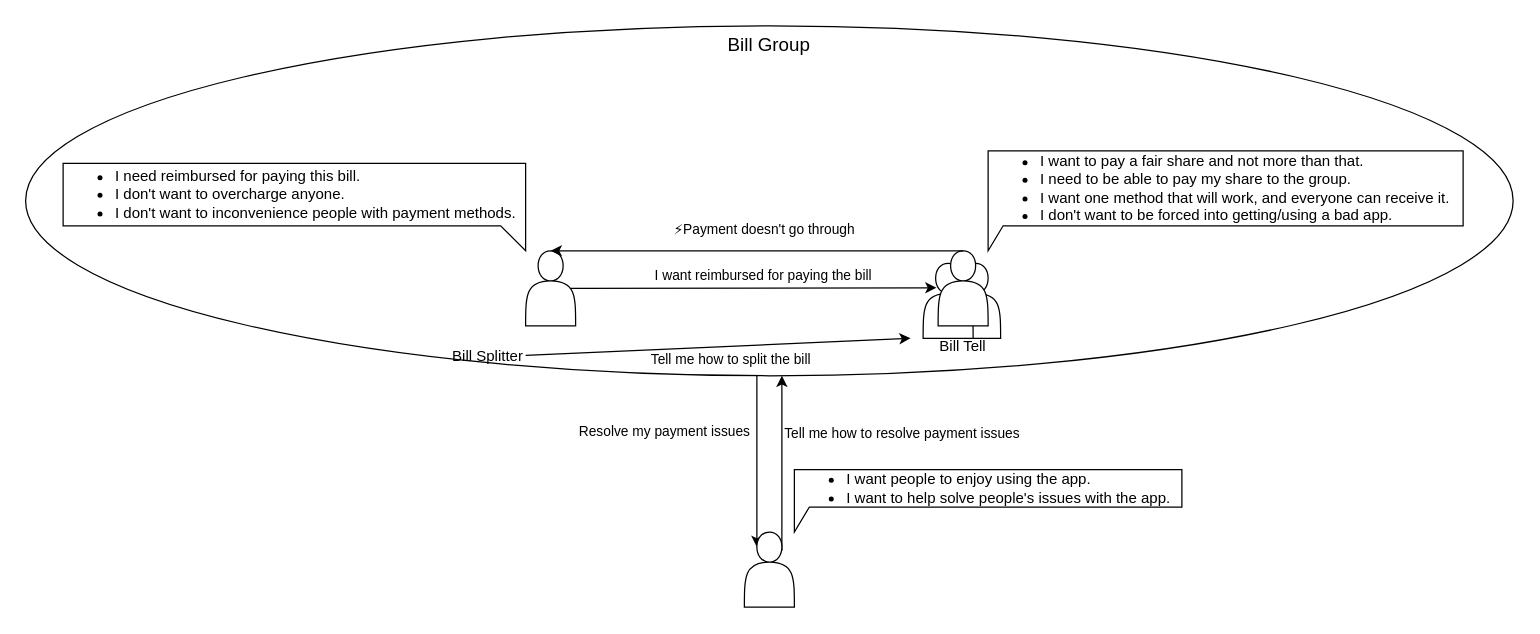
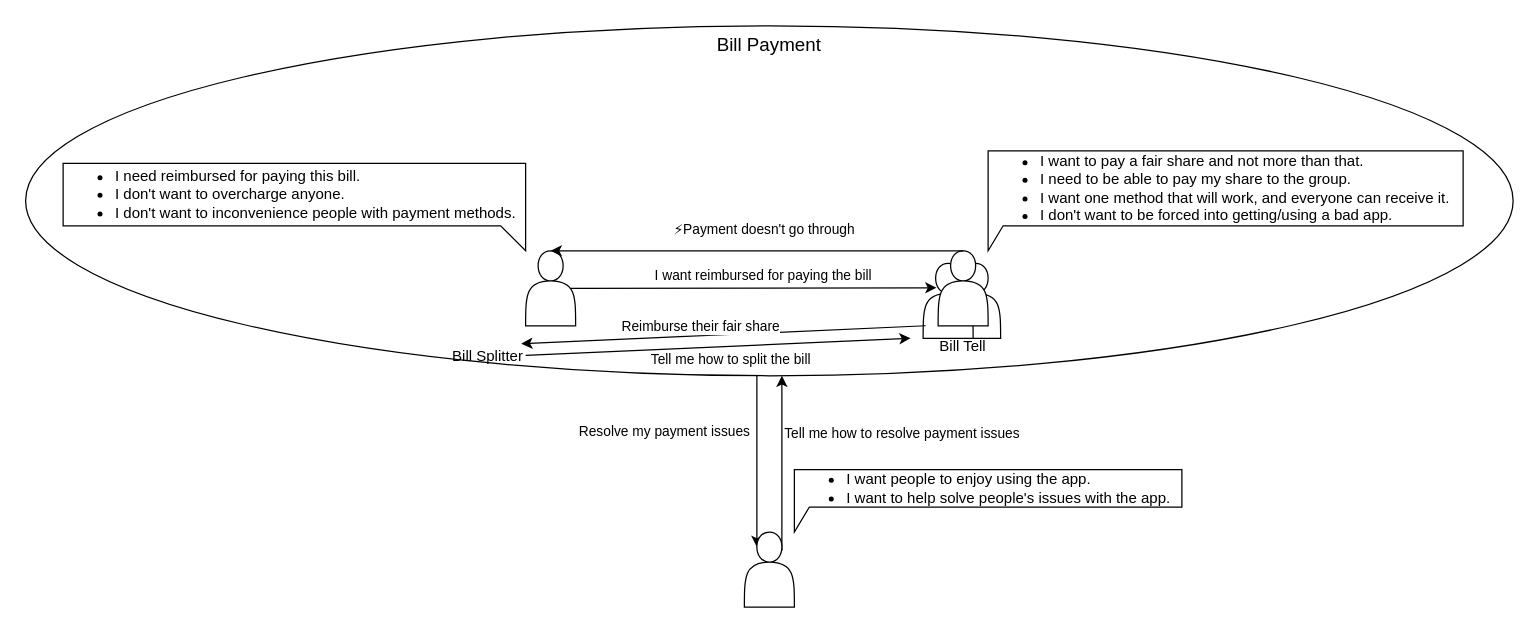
  <mxCell id="0" />
  <mxCell id="1" parent="0" />
  <mxCell id="2" value="" style="shape=actor;whiteSpace=wrap;html=1;" vertex="1" parent="1"><mxGeometry x="760" y="210" width="40" height="60" as="geometry" /></mxCell>
  <mxCell id="3" value="" style="shape=actor;whiteSpace=wrap;html=1;" vertex="1" parent="1"><mxGeometry x="738" y="210" width="40" height="60" as="geometry" /></mxCell>
  <mxCell id="4" style="edgeStyle=orthogonalEdgeStyle;orthogonalLoop=1;jettySize=auto;html=1;entryX=0.25;entryY=0.2;entryDx=0;entryDy=0;entryPerimeter=0;rounded=0;" edge="1" parent="1" source="6" target="22"><mxGeometry relative="1" as="geometry"><Array as="points"><mxPoint x="605" y="340" /><mxPoint x="605" y="340" /></Array></mxGeometry></mxCell>
  <mxCell id="5" value="Resolve my payment issues" style="edgeLabel;html=1;align=center;verticalAlign=middle;resizable=0;points=[];" connectable="0" vertex="1" parent="4"><mxGeometry x="0.238" y="-2" relative="1" as="geometry"><mxPoint x="-73" y="-40" as="offset" /></mxGeometry></mxCell>
- <mxCell id="6" value="Bill Group" style="ellipse;whiteSpace=wrap;html=1;fillColor=none;verticalAlign=top;fontSize=15;" vertex="1" parent="1"><mxGeometry x="20" y="20" width="1190" height="280" as="geometry" /></mxCell>
+ <mxCell id="6" value="Bill Payment" style="ellipse;whiteSpace=wrap;html=1;fillColor=none;verticalAlign=top;fontSize=15;" vertex="1" parent="1"><mxGeometry x="20" y="20" width="1190" height="280" as="geometry" /></mxCell>
  <mxCell id="7" value="" style="shape=actor;whiteSpace=wrap;html=1;" vertex="1" parent="1"><mxGeometry x="420" y="200" width="40" height="60" as="geometry" /></mxCell>
  <mxCell id="8" value="Bill Splitter" style="text;html=1;strokeColor=none;fillColor=none;align=center;verticalAlign=middle;whiteSpace=wrap;rounded=0;" vertex="1" parent="1"><mxGeometry x="360" y="275" width="60" height="20" as="geometry" /></mxCell>
  <mxCell id="9" value="" style="shape=actor;whiteSpace=wrap;html=1;" vertex="1" parent="1"><mxGeometry x="750" y="200" width="40" height="60" as="geometry" /></mxCell>
  <mxCell id="10" value="Bill Tell" style="text;html=1;strokeColor=none;fillColor=none;align=center;verticalAlign=middle;whiteSpace=wrap;rounded=0;" vertex="1" parent="1"><mxGeometry x="740" y="260" width="60" height="33" as="geometry" /></mxCell>
  <mxCell id="11" value="&lt;ul&gt;&lt;li style=&quot;text-align: left;&quot;&gt;I want to pay a fair share and not more than that.&lt;/li&gt;&lt;li style=&quot;text-align: left;&quot;&gt;I need to be able to pay my share to the group.&lt;/li&gt;&lt;li style=&quot;text-align: left;&quot;&gt;I want one method that will work, and everyone can receive it.&lt;/li&gt;&lt;li style=&quot;text-align: left;&quot;&gt;I don't want to be forced into getting/using a bad app.&lt;br&gt;&lt;/li&gt;&lt;/ul&gt;" style="shape=callout;whiteSpace=wrap;html=1;perimeter=calloutPerimeter;align=left;position2=0;size=20;position=0;base=12;" vertex="1" parent="1"><mxGeometry x="790" y="120" width="380" height="80" as="geometry" /></mxCell>
  <mxCell id="12" value="&lt;ul&gt;&lt;li&gt;I need reimbursed for paying this bill.&lt;/li&gt;&lt;li&gt;I don't want to overcharge anyone.&lt;/li&gt;&lt;li&gt;I don't want to inconvenience people with payment methods.&lt;/li&gt;&lt;/ul&gt;" style="shape=callout;whiteSpace=wrap;html=1;perimeter=calloutPerimeter;flipV=0;flipH=1;align=left;position2=0;size=20;position=0;" vertex="1" parent="1"><mxGeometry x="50" y="130" width="370" height="70" as="geometry" /></mxCell>
  <mxCell id="13" value="" style="endArrow=classic;html=1;rounded=0;entryX=0.5;entryY=0;entryDx=0;entryDy=0;exitX=0.5;exitY=0;exitDx=0;exitDy=0;" edge="1" parent="1" source="9" target="7"><mxGeometry width="50" height="50" relative="1" as="geometry"><mxPoint x="550" y="420" as="sourcePoint" /><mxPoint x="600" y="370" as="targetPoint" /><Array as="points" /></mxGeometry></mxCell>
  <mxCell id="14" value="&#09;⚡Payment doesn't go through" style="edgeLabel;html=1;align=center;verticalAlign=middle;resizable=0;points=[];" connectable="0" vertex="1" parent="13"><mxGeometry x="0.131" y="3" relative="1" as="geometry"><mxPoint x="27" y="-21" as="offset" /></mxGeometry></mxCell>
  <mxCell id="15" value="I want reimbursed for paying the bill" style="endArrow=none;html=1;rounded=0;entryX=0.9;entryY=0.5;entryDx=0;entryDy=0;entryPerimeter=0;exitX=-0.033;exitY=0.494;exitDx=0;exitDy=0;exitPerimeter=0;startArrow=classic;startFill=1;endFill=0;" edge="1" parent="1" source="9" target="7"><mxGeometry x="-0.05" y="-10" width="50" height="50" relative="1" as="geometry"><mxPoint x="670" y="230" as="sourcePoint" /><mxPoint x="580" y="410" as="targetPoint" /><mxPoint as="offset" /></mxGeometry></mxCell>
+ <mxCell id="16" value="" style="endArrow=classic;html=1;rounded=0;exitX=0;exitY=0;exitDx=0;exitDy=0;entryX=0.942;entryY=-0.033;entryDx=0;entryDy=0;entryPerimeter=0;" edge="1" parent="1" source="10" target="8"><mxGeometry width="50" height="50" relative="1" as="geometry"><mxPoint x="580" y="310" as="sourcePoint" /><mxPoint x="630" y="260" as="targetPoint" /></mxGeometry></mxCell>
+ <mxCell id="17" value="Reimburse their fair share" style="edgeLabel;html=1;align=center;verticalAlign=middle;resizable=0;points=[];" connectable="0" vertex="1" parent="16"><mxGeometry x="0.393" y="3" relative="1" as="geometry"><mxPoint x="45" y="-13" as="offset" /></mxGeometry></mxCell>
  <mxCell id="18" value="" style="endArrow=classic;html=1;rounded=0;" edge="1" parent="1" source="8"><mxGeometry width="50" height="50" relative="1" as="geometry"><mxPoint x="560" y="450" as="sourcePoint" /><mxPoint x="728" y="270" as="targetPoint" /><Array as="points" /></mxGeometry></mxCell>
  <mxCell id="19" value="Tell me how to split the bill" style="edgeLabel;html=1;align=center;verticalAlign=middle;resizable=0;points=[];" connectable="0" vertex="1" parent="18"><mxGeometry x="0.273" y="1" relative="1" as="geometry"><mxPoint x="-32" y="13" as="offset" /></mxGeometry></mxCell>
  <mxCell id="20" style="edgeStyle=orthogonalEdgeStyle;orthogonalLoop=1;jettySize=auto;html=1;rounded=0;exitX=0.75;exitY=0.25;exitDx=0;exitDy=0;exitPerimeter=0;" edge="1" parent="1" source="22" target="6"><mxGeometry relative="1" as="geometry"><Array as="points"><mxPoint x="625" y="350" /><mxPoint x="625" y="350" /></Array><mxPoint x="640" y="180" as="targetPoint" /></mxGeometry></mxCell>
  <mxCell id="21" value="Tell me how to resolve payment issues" style="edgeLabel;html=1;align=center;verticalAlign=middle;resizable=0;points=[];" connectable="0" vertex="1" parent="20"><mxGeometry x="0.279" y="1" relative="1" as="geometry"><mxPoint x="96" y="-5" as="offset" /></mxGeometry></mxCell>
  <mxCell id="22" value="" style="shape=actor;whiteSpace=wrap;html=1;" vertex="1" parent="1"><mxGeometry x="595" y="425" width="40" height="60" as="geometry" /></mxCell>
  <mxCell id="23" value="&lt;ul&gt;&lt;li style=&quot;text-align: left;&quot;&gt;I want people to enjoy using the app.&lt;/li&gt;&lt;li style=&quot;text-align: left;&quot;&gt;I want to help solve people's issues with the app.&lt;/li&gt;&lt;/ul&gt;" style="shape=callout;whiteSpace=wrap;html=1;perimeter=calloutPerimeter;align=left;position2=0;size=20;position=0;base=12;" vertex="1" parent="1"><mxGeometry x="635" y="375" width="310" height="50" as="geometry" /></mxCell>
